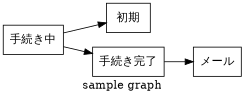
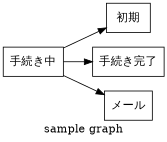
  digraph {
    label="sample graph"
    rankdir=LR
    node [shape=box]
    "手続き中"
    "初期"
    "手続き完了"
    "メール"
    "手続き中" -> "初期"
    "手続き中" -> "手続き完了"
-   "手続き完了" -> "メール"
+   "手続き中" -> "メール"
  }
